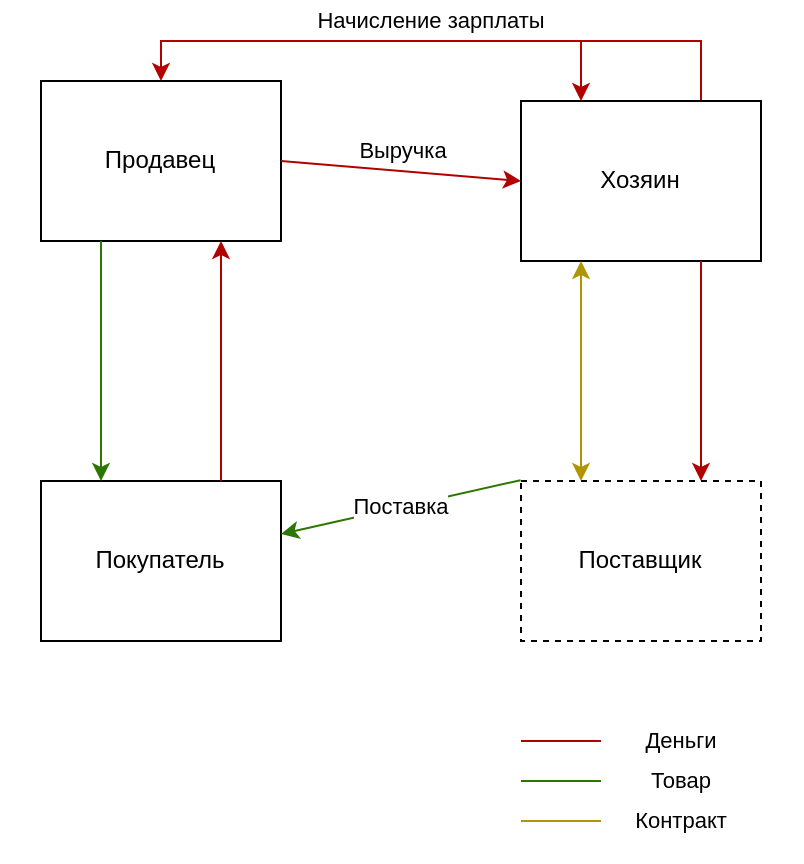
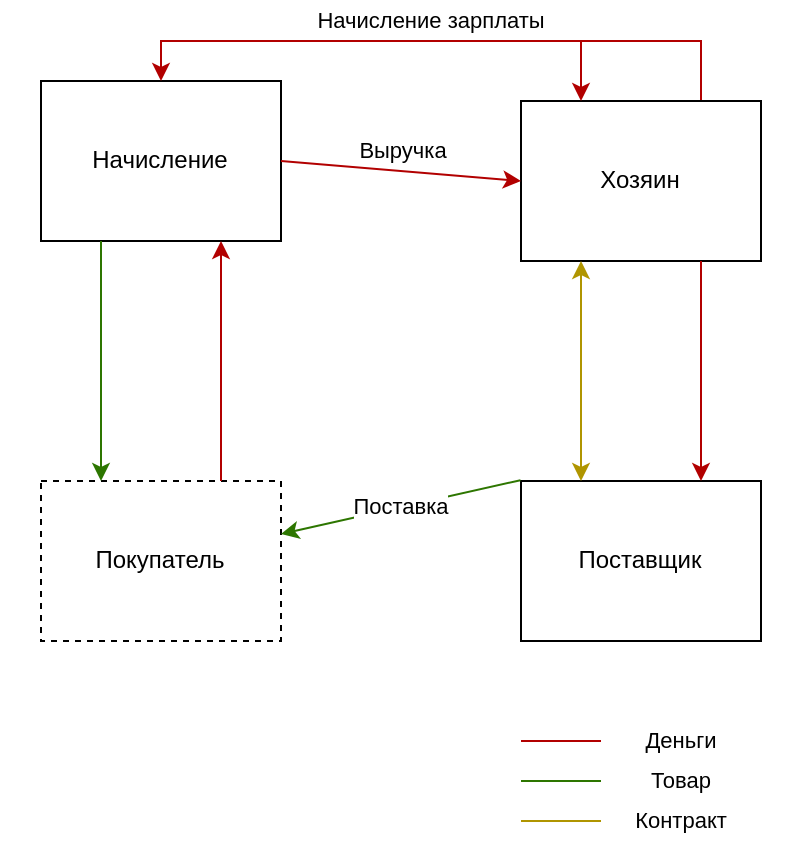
  <mxCell id="0" />
  <mxCell id="1" parent="0" />
  <mxCell id="2" value="Деньги" style="endArrow=none;html=1;fillColor=#e51400;strokeColor=#B20000;" parent="1" edge="1"><mxGeometry x="1" y="40" width="50" height="50" relative="1" as="geometry"><mxPoint x="260" y="370" as="sourcePoint" /><mxPoint x="300" y="370" as="targetPoint" /><mxPoint x="40" y="40" as="offset" /></mxGeometry></mxCell>
  <mxCell id="3" value="Товар" style="endArrow=none;html=1;fillColor=#60a917;strokeColor=#2D7600;" parent="1" edge="1"><mxGeometry x="1" y="40" width="50" height="50" relative="1" as="geometry"><mxPoint x="260" y="390" as="sourcePoint" /><mxPoint x="300" y="390" as="targetPoint" /><mxPoint x="40" y="40" as="offset" /></mxGeometry></mxCell>
  <mxCell id="4" value="Контракт" style="endArrow=none;html=1;fillColor=#e3c800;strokeColor=#B09500;" parent="1" edge="1"><mxGeometry x="1" y="40" width="50" height="50" relative="1" as="geometry"><mxPoint x="260" y="410" as="sourcePoint" /><mxPoint x="300" y="410" as="targetPoint" /><mxPoint x="40" y="40" as="offset" /></mxGeometry></mxCell>
- <mxCell id="5" value="Продавец" style="rounded=0;whiteSpace=wrap;html=1;" vertex="1" parent="1"><mxGeometry x="20" y="40" width="120" height="80" as="geometry" /></mxCell>
- <mxCell id="6" value="Покупатель" style="rounded=0;whiteSpace=wrap;html=1;" vertex="1" parent="1"><mxGeometry x="20" y="240" width="120" height="80" as="geometry" /></mxCell>
- <mxCell id="7" value="Поставщик" style="rounded=0;whiteSpace=wrap;html=1;dashed=1;" vertex="1" parent="1"><mxGeometry x="260" y="240" width="120" height="80" as="geometry" /></mxCell>
+ <mxCell id="5" value="Начисление" style="rounded=0;whiteSpace=wrap;html=1;" vertex="1" parent="1"><mxGeometry x="20" y="40" width="120" height="80" as="geometry" /></mxCell>
+ <mxCell id="6" value="Покупатель" style="rounded=0;whiteSpace=wrap;html=1;dashed=1;" vertex="1" parent="1"><mxGeometry x="20" y="240" width="120" height="80" as="geometry" /></mxCell>
+ <mxCell id="7" value="Поставщик" style="rounded=0;whiteSpace=wrap;html=1;" vertex="1" parent="1"><mxGeometry x="260" y="240" width="120" height="80" as="geometry" /></mxCell>
  <mxCell id="8" value="Начисление зарплаты" style="edgeStyle=orthogonalEdgeStyle;rounded=0;orthogonalLoop=1;jettySize=auto;html=1;exitX=0.75;exitY=0;exitDx=0;exitDy=0;entryX=0.5;entryY=0;entryDx=0;entryDy=0;fillColor=#e51400;strokeColor=#B20000;" edge="1" parent="1" source="9" target="5"><mxGeometry x="0.033" y="-10" relative="1" as="geometry"><mxPoint x="60" y="0" as="targetPoint" /><Array as="points"><mxPoint x="350" y="20" /><mxPoint x="80" y="20" /></Array><mxPoint as="offset" /></mxGeometry></mxCell>
  <mxCell id="9" value="Хозяин" style="rounded=0;whiteSpace=wrap;html=1;" vertex="1" parent="1"><mxGeometry x="260" y="50" width="120" height="80" as="geometry" /></mxCell>
  <mxCell id="10" value="" style="endArrow=classic;html=1;exitX=0.25;exitY=1;exitDx=0;exitDy=0;entryX=0.25;entryY=0;entryDx=0;entryDy=0;fillColor=#60a917;strokeColor=#2D7600;horizontal=0;" edge="1" parent="1" source="5" target="6"><mxGeometry y="-10" width="50" height="50" relative="1" as="geometry"><mxPoint x="-120" y="170" as="sourcePoint" /><mxPoint x="-70" y="120" as="targetPoint" /><mxPoint as="offset" /></mxGeometry></mxCell>
  <mxCell id="11" value="" style="endArrow=classic;html=1;exitX=0.75;exitY=0;exitDx=0;exitDy=0;entryX=0.75;entryY=1;entryDx=0;entryDy=0;fillColor=#e51400;strokeColor=#B20000;horizontal=0;" edge="1" parent="1" source="6" target="5"><mxGeometry y="10" width="50" height="50" relative="1" as="geometry"><mxPoint x="-110" y="150" as="sourcePoint" /><mxPoint x="-60" y="100" as="targetPoint" /><mxPoint as="offset" /></mxGeometry></mxCell>
  <mxCell id="12" value="Выручка" style="endArrow=classic;html=1;exitX=1;exitY=0.5;exitDx=0;exitDy=0;entryX=0;entryY=0.5;entryDx=0;entryDy=0;fillColor=#e51400;strokeColor=#B20000;" edge="1" parent="1" source="5" target="9"><mxGeometry y="10" width="50" height="50" relative="1" as="geometry"><mxPoint x="-40" y="330" as="sourcePoint" /><mxPoint x="10" y="280" as="targetPoint" /><mxPoint as="offset" /></mxGeometry></mxCell>
  <mxCell id="13" value="" style="endArrow=classic;html=1;exitX=0.75;exitY=1;exitDx=0;exitDy=0;entryX=0.75;entryY=0;entryDx=0;entryDy=0;fillColor=#e51400;strokeColor=#B20000;" edge="1" parent="1" source="9" target="7"><mxGeometry width="50" height="50" relative="1" as="geometry"><mxPoint x="-40" y="330" as="sourcePoint" /><mxPoint x="10" y="280" as="targetPoint" /></mxGeometry></mxCell>
  <mxCell id="14" value="" style="endArrow=classic;startArrow=classic;html=1;entryX=0.25;entryY=1;entryDx=0;entryDy=0;exitX=0.25;exitY=0;exitDx=0;exitDy=0;fillColor=#e3c800;strokeColor=#B09500;" edge="1" parent="1" source="7" target="9"><mxGeometry width="50" height="50" relative="1" as="geometry"><mxPoint x="210" y="210" as="sourcePoint" /><mxPoint x="260" y="160" as="targetPoint" /></mxGeometry></mxCell>
  <mxCell id="15" value="Поставка" style="endArrow=classic;html=1;fillColor=#60a917;strokeColor=#2D7600;exitX=-0.002;exitY=-0.005;exitDx=0;exitDy=0;exitPerimeter=0;horizontal=1;fontSize=11;verticalAlign=middle;spacingLeft=0;spacingBottom=0;spacingRight=0;fontStyle=0;" edge="1" parent="1" source="7" target="6"><mxGeometry width="50" height="50" relative="1" as="geometry"><mxPoint x="230" y="250" as="sourcePoint" /><mxPoint x="10" y="280" as="targetPoint" /></mxGeometry></mxCell>
  <mxCell id="16" value="" style="endArrow=classic;html=1;entryX=0.25;entryY=0;entryDx=0;entryDy=0;fillColor=#e51400;strokeColor=#B20000;" edge="1" parent="1" target="9"><mxGeometry width="50" height="50" relative="1" as="geometry"><mxPoint x="290" y="20" as="sourcePoint" /><mxPoint x="250" y="-20" as="targetPoint" /></mxGeometry></mxCell>
